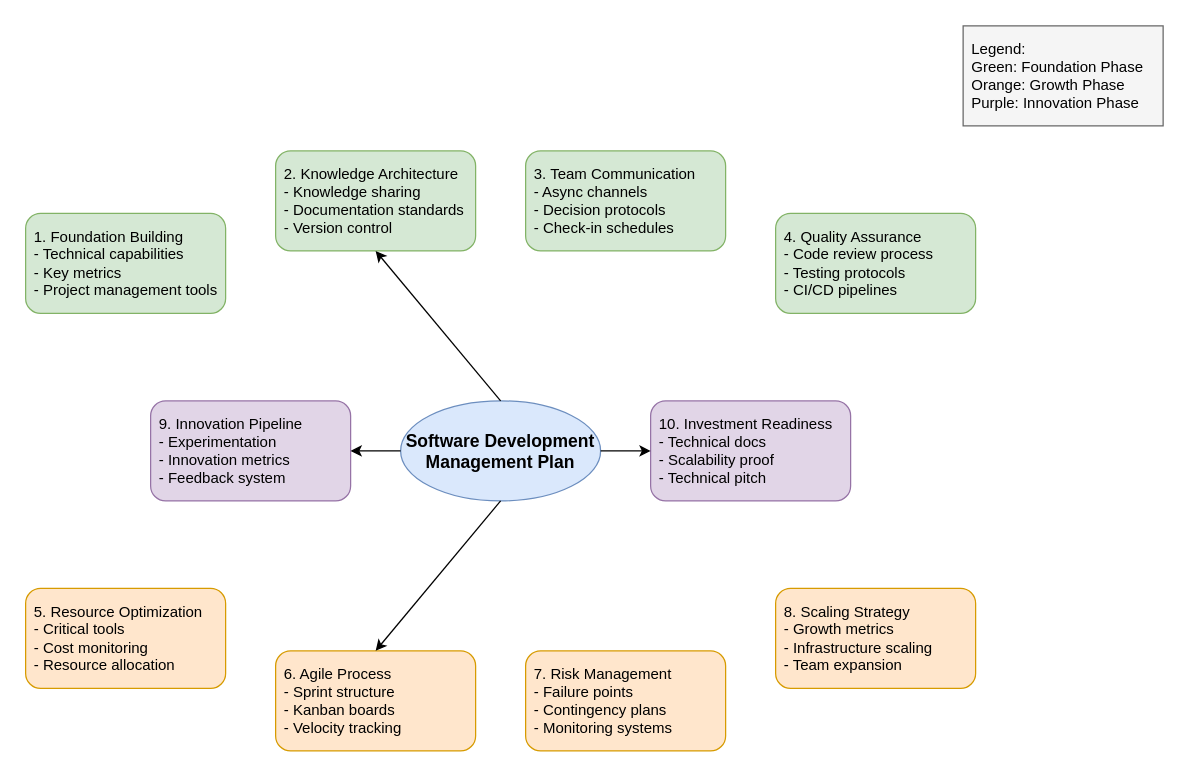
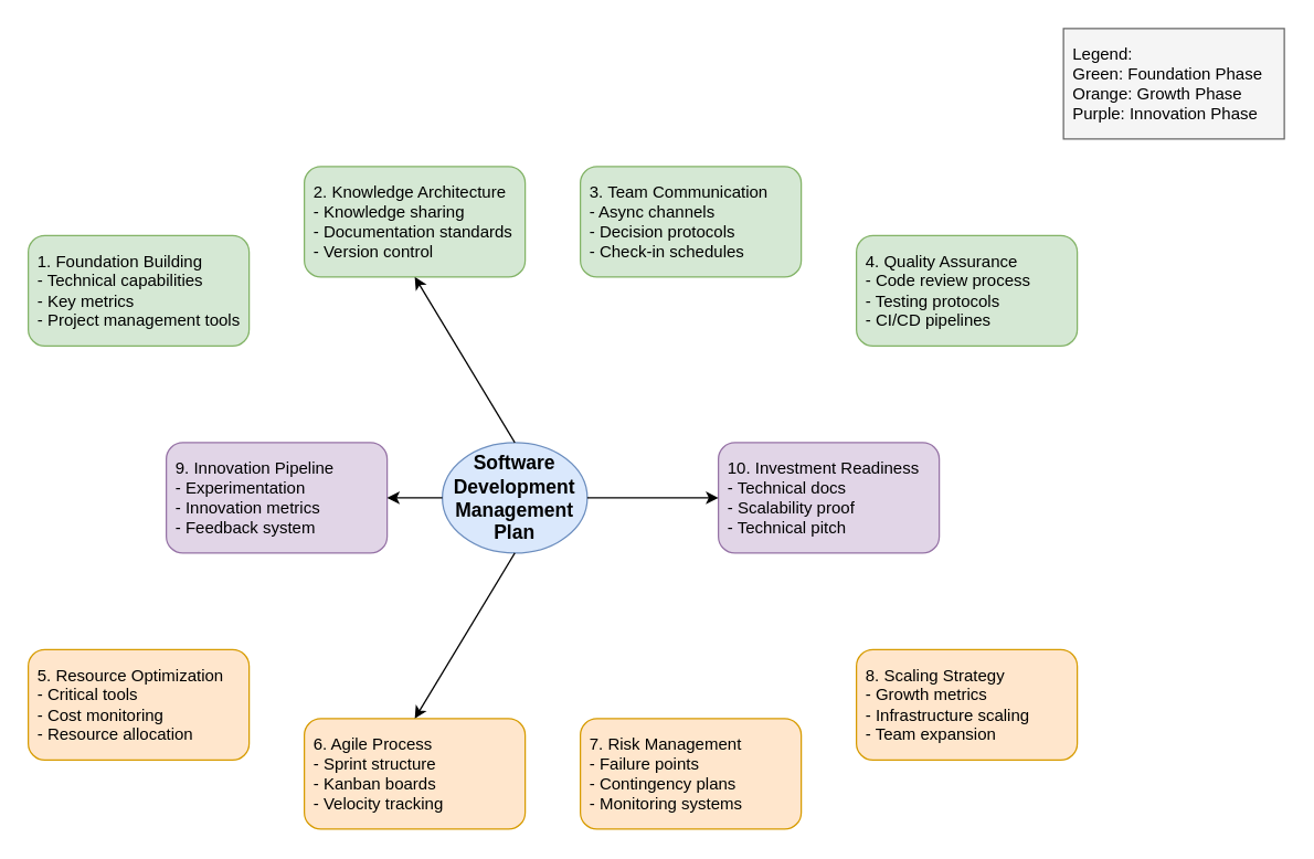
  <mxCell id="0" />
  <mxCell id="1" parent="0" />
- <mxCell id="2" value="Software Development&#10;Management Plan" style="ellipse;whiteSpace=wrap;html=1;fillColor=#dae8fc;strokeColor=#6c8ebf;fontSize=14;fontStyle=1" vertex="1" parent="1"><mxGeometry x="320" y="320" width="160" height="80" as="geometry" /></mxCell>
+ <mxCell id="2" value="Software Development&#10;Management Plan" style="ellipse;whiteSpace=wrap;html=1;fillColor=#dae8fc;strokeColor=#6c8ebf;fontSize=14;fontStyle=1" vertex="1" parent="1"><mxGeometry x="320" y="320" width="105" height="80" as="geometry" /></mxCell>
  <mxCell id="3" value="1. Foundation Building&#10;- Technical capabilities&#10;- Key metrics&#10;- Project management tools" style="rounded=1;whiteSpace=wrap;html=1;fillColor=#d5e8d4;strokeColor=#82b366;align=left;spacingLeft=5;fontSize=12" vertex="1" parent="1"><mxGeometry x="20" y="170" width="160" height="80" as="geometry" /></mxCell>
  <mxCell id="4" value="2. Knowledge Architecture&#10;- Knowledge sharing&#10;- Documentation standards&#10;- Version control" style="rounded=1;whiteSpace=wrap;html=1;fillColor=#d5e8d4;strokeColor=#82b366;align=left;spacingLeft=5;fontSize=12" vertex="1" parent="1"><mxGeometry x="220" y="120" width="160" height="80" as="geometry" /></mxCell>
  <mxCell id="5" value="3. Team Communication&#10;- Async channels&#10;- Decision protocols&#10;- Check-in schedules" style="rounded=1;whiteSpace=wrap;html=1;fillColor=#d5e8d4;strokeColor=#82b366;align=left;spacingLeft=5;fontSize=12" vertex="1" parent="1"><mxGeometry x="420" y="120" width="160" height="80" as="geometry" /></mxCell>
  <mxCell id="6" value="4. Quality Assurance&#10;- Code review process&#10;- Testing protocols&#10;- CI/CD pipelines" style="rounded=1;whiteSpace=wrap;html=1;fillColor=#d5e8d4;strokeColor=#82b366;align=left;spacingLeft=5;fontSize=12" vertex="1" parent="1"><mxGeometry x="620" y="170" width="160" height="80" as="geometry" /></mxCell>
  <mxCell id="7" value="5. Resource Optimization&#10;- Critical tools&#10;- Cost monitoring&#10;- Resource allocation" style="rounded=1;whiteSpace=wrap;html=1;fillColor=#ffe6cc;strokeColor=#d79b00;align=left;spacingLeft=5;fontSize=12" vertex="1" parent="1"><mxGeometry x="20" y="470" width="160" height="80" as="geometry" /></mxCell>
  <mxCell id="8" value="6. Agile Process&#10;- Sprint structure&#10;- Kanban boards&#10;- Velocity tracking" style="rounded=1;whiteSpace=wrap;html=1;fillColor=#ffe6cc;strokeColor=#d79b00;align=left;spacingLeft=5;fontSize=12" vertex="1" parent="1"><mxGeometry x="220" y="520" width="160" height="80" as="geometry" /></mxCell>
  <mxCell id="9" value="7. Risk Management&#10;- Failure points&#10;- Contingency plans&#10;- Monitoring systems" style="rounded=1;whiteSpace=wrap;html=1;fillColor=#ffe6cc;strokeColor=#d79b00;align=left;spacingLeft=5;fontSize=12" vertex="1" parent="1"><mxGeometry x="420" y="520" width="160" height="80" as="geometry" /></mxCell>
  <mxCell id="10" value="8. Scaling Strategy&#10;- Growth metrics&#10;- Infrastructure scaling&#10;- Team expansion" style="rounded=1;whiteSpace=wrap;html=1;fillColor=#ffe6cc;strokeColor=#d79b00;align=left;spacingLeft=5;fontSize=12" vertex="1" parent="1"><mxGeometry x="620" y="470" width="160" height="80" as="geometry" /></mxCell>
  <mxCell id="11" value="9. Innovation Pipeline&#10;- Experimentation&#10;- Innovation metrics&#10;- Feedback system" style="rounded=1;whiteSpace=wrap;html=1;fillColor=#e1d5e7;strokeColor=#9673a6;align=left;spacingLeft=5;fontSize=12" vertex="1" parent="1"><mxGeometry x="120" y="320" width="160" height="80" as="geometry" /></mxCell>
  <mxCell id="12" value="10. Investment Readiness&#10;- Technical docs&#10;- Scalability proof&#10;- Technical pitch" style="rounded=1;whiteSpace=wrap;html=1;fillColor=#e1d5e7;strokeColor=#9673a6;align=left;spacingLeft=5;fontSize=12" vertex="1" parent="1"><mxGeometry x="520" y="320" width="160" height="80" as="geometry" /></mxCell>
  <mxCell id="13" value="" style="endArrow=classic;html=1;exitX=1;exitY=0.5;entryX=0;entryY=0.5;" edge="1" parent="1" source="2" target="12"><mxGeometry width="50" height="50" relative="1" as="geometry" /></mxCell>
  <mxCell id="14" value="" style="endArrow=classic;html=1;exitX=0;exitY=0.5;entryX=1;entryY=0.5;" edge="1" parent="1" source="2" target="11"><mxGeometry width="50" height="50" relative="1" as="geometry" /></mxCell>
  <mxCell id="15" value="" style="endArrow=classic;html=1;exitX=0.5;exitY=0;entryX=0.5;entryY=1;" edge="1" parent="1" source="2" target="4"><mxGeometry width="50" height="50" relative="1" as="geometry" /></mxCell>
  <mxCell id="16" value="" style="endArrow=classic;html=1;exitX=0.5;exitY=1;entryX=0.5;entryY=0;" edge="1" parent="1" source="2" target="8"><mxGeometry width="50" height="50" relative="1" as="geometry" /></mxCell>
  <mxCell id="17" value="Legend:&#10;Green: Foundation Phase&#10;Orange: Growth Phase&#10;Purple: Innovation Phase" style="rounded=0;whiteSpace=wrap;html=1;fillColor=#f5f5f5;strokeColor=#666666;align=left;spacingLeft=5;fontSize=12" vertex="1" parent="1"><mxGeometry x="770" y="20" width="160" height="80" as="geometry" /></mxCell>
